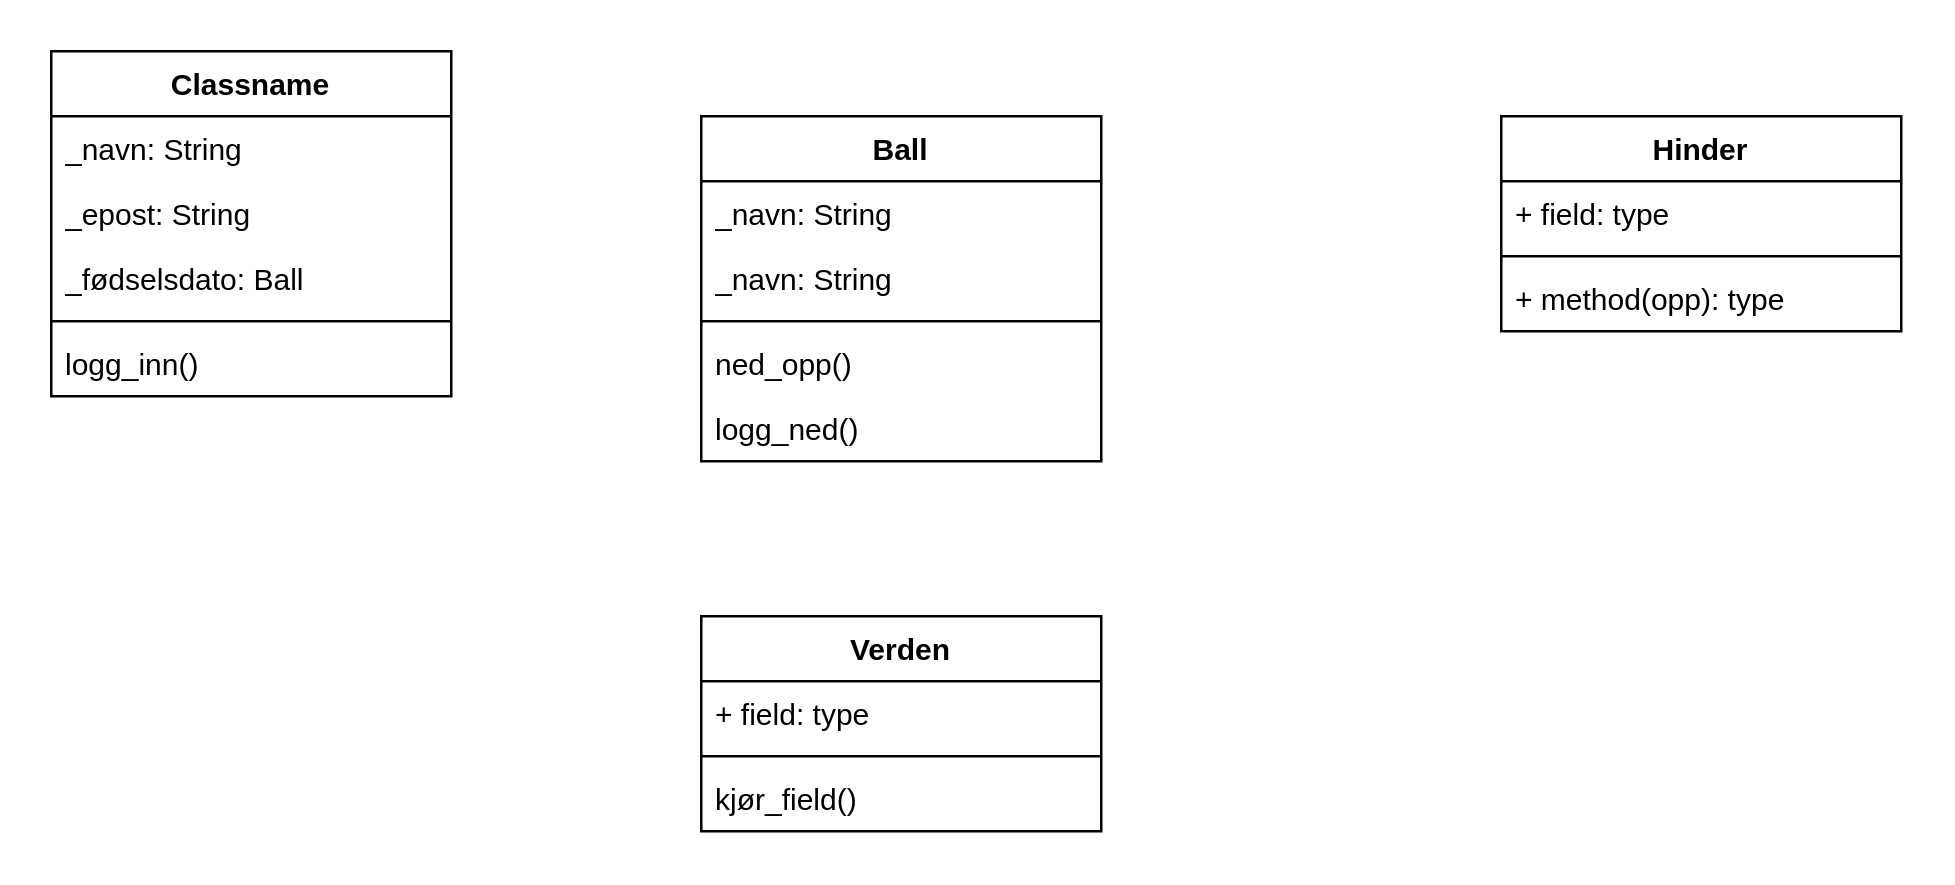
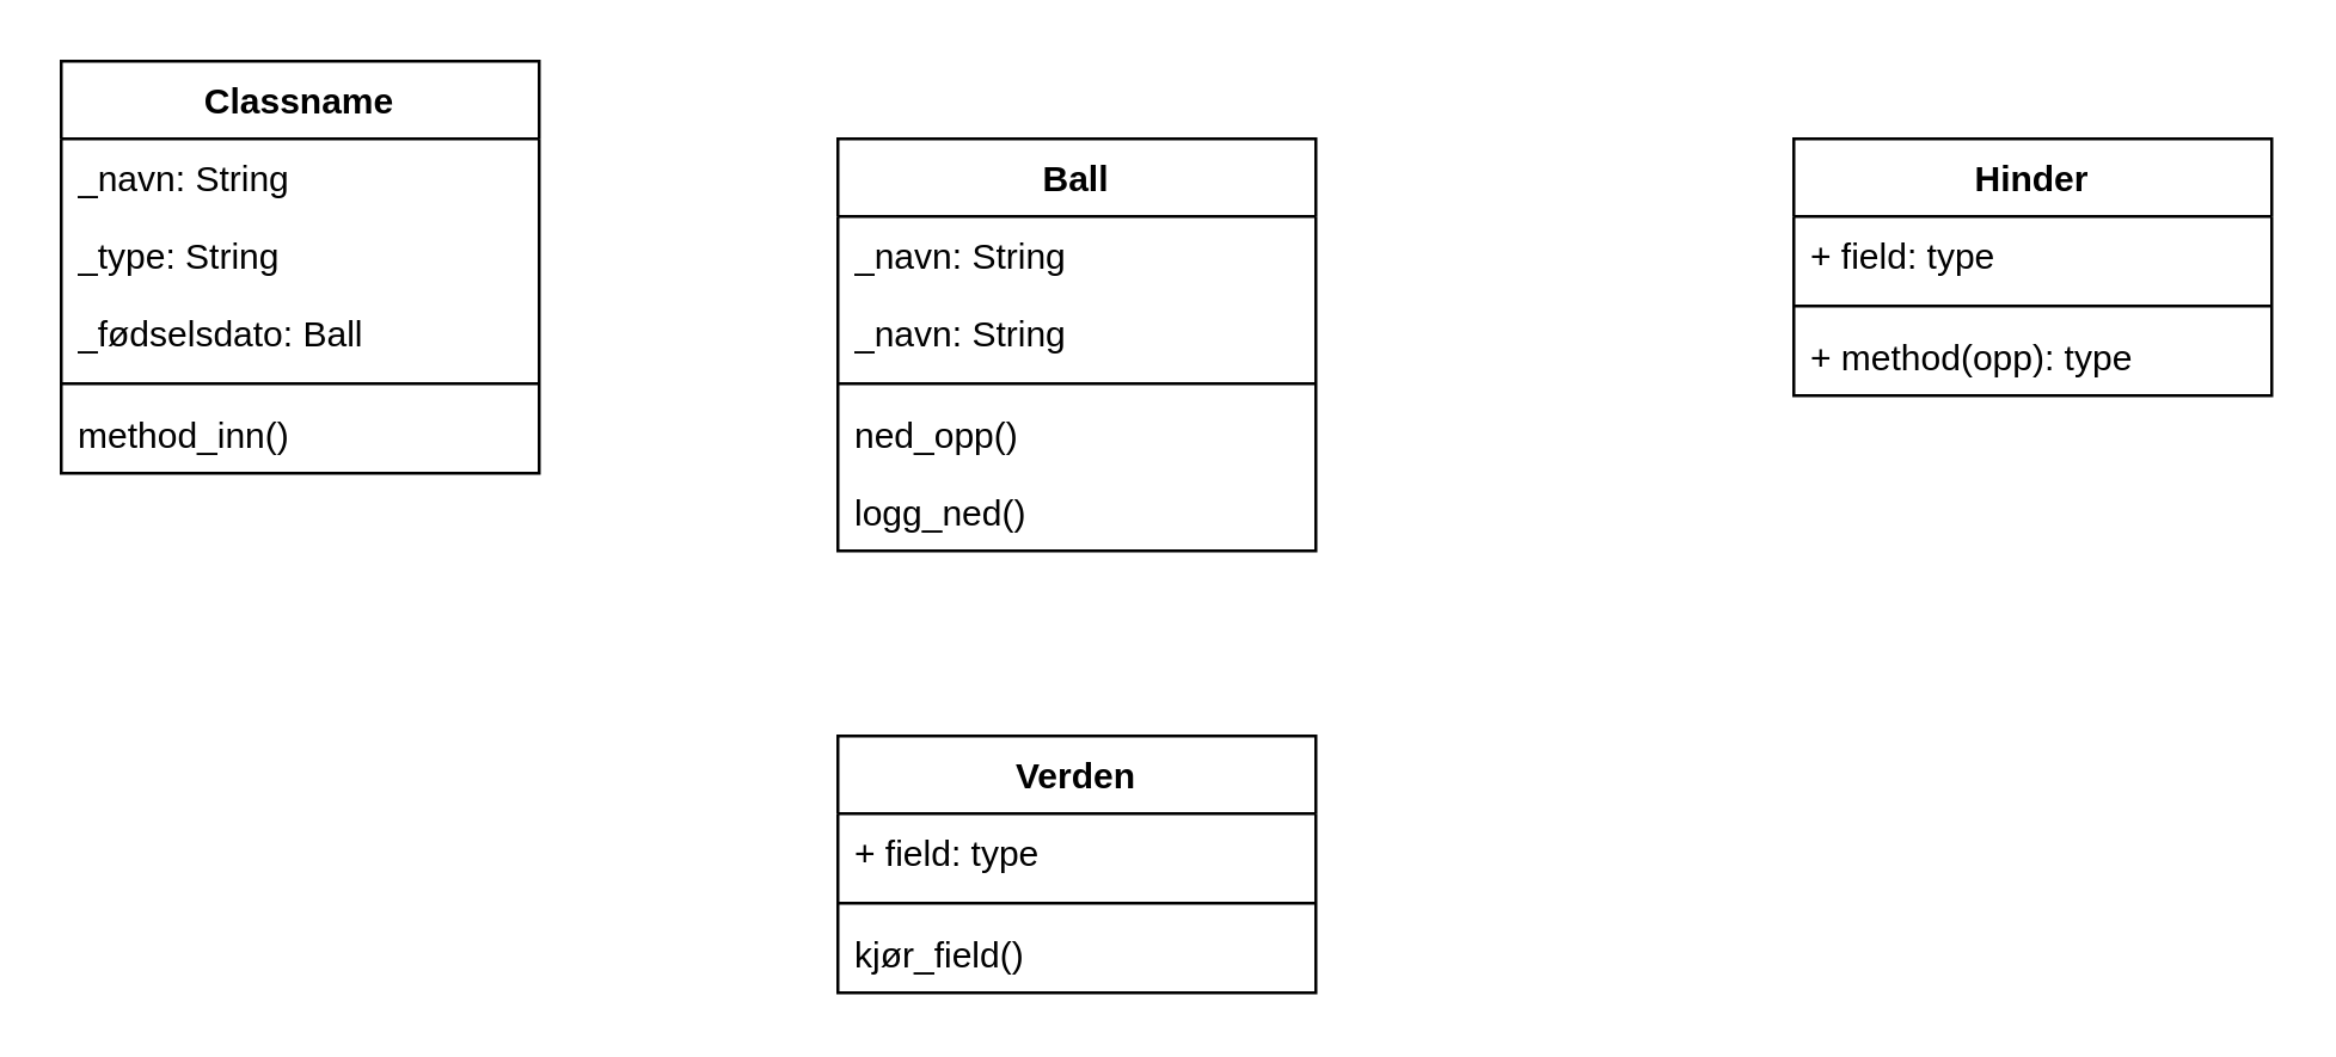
  <mxCell id="0" />
  <mxCell id="1" parent="0" />
  <mxCell id="2" value="Classname" style="swimlane;fontStyle=1;align=center;verticalAlign=top;childLayout=stackLayout;horizontal=1;startSize=26;horizontalStack=0;resizeParent=1;resizeParentMax=0;resizeLast=0;collapsible=1;marginBottom=0;whiteSpace=wrap;html=1;" parent="1" vertex="1"><mxGeometry x="20" y="20" width="160" height="138" as="geometry" /></mxCell>
  <mxCell id="3" value="_navn: String" style="text;strokeColor=none;fillColor=none;align=left;verticalAlign=top;spacingLeft=4;spacingRight=4;overflow=hidden;rotatable=0;points=[[0,0.5],[1,0.5]];portConstraint=eastwest;whiteSpace=wrap;html=1;strokeWidth=1;fontSize=12;" parent="2" vertex="1"><mxGeometry y="26" width="160" height="26" as="geometry" /></mxCell>
- <mxCell id="4" value="_epost: String" style="text;strokeColor=none;fillColor=none;align=left;verticalAlign=top;spacingLeft=4;spacingRight=4;overflow=hidden;rotatable=0;points=[[0,0.5],[1,0.5]];portConstraint=eastwest;whiteSpace=wrap;html=1;" parent="2" vertex="1"><mxGeometry y="52" width="160" height="26" as="geometry" /></mxCell>
+ <mxCell id="4" value="_type: String" style="text;strokeColor=none;fillColor=none;align=left;verticalAlign=top;spacingLeft=4;spacingRight=4;overflow=hidden;rotatable=0;points=[[0,0.5],[1,0.5]];portConstraint=eastwest;whiteSpace=wrap;html=1;" parent="2" vertex="1"><mxGeometry y="52" width="160" height="26" as="geometry" /></mxCell>
  <mxCell id="5" value="_fødselsdato: Ball" style="text;strokeColor=none;fillColor=none;align=left;verticalAlign=top;spacingLeft=4;spacingRight=4;overflow=hidden;rotatable=0;points=[[0,0.5],[1,0.5]];portConstraint=eastwest;whiteSpace=wrap;html=1;" parent="2" vertex="1"><mxGeometry y="78" width="160" height="26" as="geometry" /></mxCell>
  <mxCell id="6" value="" style="line;strokeWidth=1;fillColor=none;align=left;verticalAlign=middle;spacingTop=-1;spacingLeft=3;spacingRight=3;rotatable=0;labelPosition=right;points=[];portConstraint=eastwest;strokeColor=inherit;" parent="2" vertex="1"><mxGeometry y="104" width="160" height="8" as="geometry" /></mxCell>
- <mxCell id="7" value="logg_inn()" style="text;strokeColor=none;fillColor=none;align=left;verticalAlign=top;spacingLeft=4;spacingRight=4;overflow=hidden;rotatable=0;points=[[0,0.5],[1,0.5]];portConstraint=eastwest;whiteSpace=wrap;html=1;" parent="2" vertex="1"><mxGeometry y="112" width="160" height="26" as="geometry" /></mxCell>
+ <mxCell id="7" value="method_inn()" style="text;strokeColor=none;fillColor=none;align=left;verticalAlign=top;spacingLeft=4;spacingRight=4;overflow=hidden;rotatable=0;points=[[0,0.5],[1,0.5]];portConstraint=eastwest;whiteSpace=wrap;html=1;" parent="2" vertex="1"><mxGeometry y="112" width="160" height="26" as="geometry" /></mxCell>
  <mxCell id="8" value="Ball" style="swimlane;fontStyle=1;align=center;verticalAlign=top;childLayout=stackLayout;horizontal=1;startSize=26;horizontalStack=0;resizeParent=1;resizeParentMax=0;resizeLast=0;collapsible=1;marginBottom=0;whiteSpace=wrap;html=1;" vertex="1" parent="1"><mxGeometry x="280" y="46" width="160" height="138" as="geometry" /></mxCell>
  <mxCell id="9" value="_navn: String" style="text;strokeColor=none;fillColor=none;align=left;verticalAlign=top;spacingLeft=4;spacingRight=4;overflow=hidden;rotatable=0;points=[[0,0.5],[1,0.5]];portConstraint=eastwest;whiteSpace=wrap;html=1;" vertex="1" parent="8"><mxGeometry y="26" width="160" height="26" as="geometry" /></mxCell>
  <mxCell id="10" value="_navn: String" style="text;strokeColor=none;fillColor=none;align=left;verticalAlign=top;spacingLeft=4;spacingRight=4;overflow=hidden;rotatable=0;points=[[0,0.5],[1,0.5]];portConstraint=eastwest;whiteSpace=wrap;html=1;" vertex="1" parent="8"><mxGeometry y="52" width="160" height="26" as="geometry" /></mxCell>
  <mxCell id="11" value="" style="line;strokeWidth=1;fillColor=none;align=left;verticalAlign=middle;spacingTop=-1;spacingLeft=3;spacingRight=3;rotatable=0;labelPosition=right;points=[];portConstraint=eastwest;strokeColor=inherit;" vertex="1" parent="8"><mxGeometry y="78" width="160" height="8" as="geometry" /></mxCell>
  <mxCell id="12" value="ned_opp()" style="text;strokeColor=none;fillColor=none;align=left;verticalAlign=top;spacingLeft=4;spacingRight=4;overflow=hidden;rotatable=0;points=[[0,0.5],[1,0.5]];portConstraint=eastwest;whiteSpace=wrap;html=1;" vertex="1" parent="8"><mxGeometry y="86" width="160" height="26" as="geometry" /></mxCell>
  <mxCell id="13" value="logg_ned()" style="text;strokeColor=none;fillColor=none;align=left;verticalAlign=top;spacingLeft=4;spacingRight=4;overflow=hidden;rotatable=0;points=[[0,0.5],[1,0.5]];portConstraint=eastwest;whiteSpace=wrap;html=1;" vertex="1" parent="8"><mxGeometry y="112" width="160" height="26" as="geometry" /></mxCell>
  <mxCell id="14" value="Hinder" style="swimlane;fontStyle=1;align=center;verticalAlign=top;childLayout=stackLayout;horizontal=1;startSize=26;horizontalStack=0;resizeParent=1;resizeParentMax=0;resizeLast=0;collapsible=1;marginBottom=0;whiteSpace=wrap;html=1;" vertex="1" parent="1"><mxGeometry x="600" y="46" width="160" height="86" as="geometry" /></mxCell>
  <mxCell id="15" value="+ field: type" style="text;strokeColor=none;fillColor=none;align=left;verticalAlign=top;spacingLeft=4;spacingRight=4;overflow=hidden;rotatable=0;points=[[0,0.5],[1,0.5]];portConstraint=eastwest;whiteSpace=wrap;html=1;" vertex="1" parent="14"><mxGeometry y="26" width="160" height="26" as="geometry" /></mxCell>
  <mxCell id="16" value="" style="line;strokeWidth=1;fillColor=none;align=left;verticalAlign=middle;spacingTop=-1;spacingLeft=3;spacingRight=3;rotatable=0;labelPosition=right;points=[];portConstraint=eastwest;strokeColor=inherit;" vertex="1" parent="14"><mxGeometry y="52" width="160" height="8" as="geometry" /></mxCell>
  <mxCell id="17" value="+ method(opp): type" style="text;strokeColor=none;fillColor=none;align=left;verticalAlign=top;spacingLeft=4;spacingRight=4;overflow=hidden;rotatable=0;points=[[0,0.5],[1,0.5]];portConstraint=eastwest;whiteSpace=wrap;html=1;" vertex="1" parent="14"><mxGeometry y="60" width="160" height="26" as="geometry" /></mxCell>
  <mxCell id="18" value="Verden" style="swimlane;fontStyle=1;align=center;verticalAlign=top;childLayout=stackLayout;horizontal=1;startSize=26;horizontalStack=0;resizeParent=1;resizeParentMax=0;resizeLast=0;collapsible=1;marginBottom=0;whiteSpace=wrap;html=1;" vertex="1" parent="1"><mxGeometry x="280" y="246" width="160" height="86" as="geometry" /></mxCell>
  <mxCell id="19" value="+ field: type" style="text;strokeColor=none;fillColor=none;align=left;verticalAlign=top;spacingLeft=4;spacingRight=4;overflow=hidden;rotatable=0;points=[[0,0.5],[1,0.5]];portConstraint=eastwest;whiteSpace=wrap;html=1;" vertex="1" parent="18"><mxGeometry y="26" width="160" height="26" as="geometry" /></mxCell>
  <mxCell id="20" value="" style="line;strokeWidth=1;fillColor=none;align=left;verticalAlign=middle;spacingTop=-1;spacingLeft=3;spacingRight=3;rotatable=0;labelPosition=right;points=[];portConstraint=eastwest;strokeColor=inherit;" vertex="1" parent="18"><mxGeometry y="52" width="160" height="8" as="geometry" /></mxCell>
  <mxCell id="21" value="kjør_field()" style="text;strokeColor=none;fillColor=none;align=left;verticalAlign=top;spacingLeft=4;spacingRight=4;overflow=hidden;rotatable=0;points=[[0,0.5],[1,0.5]];portConstraint=eastwest;whiteSpace=wrap;html=1;" vertex="1" parent="18"><mxGeometry y="60" width="160" height="26" as="geometry" /></mxCell>
